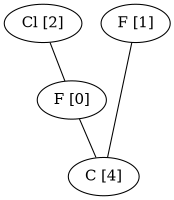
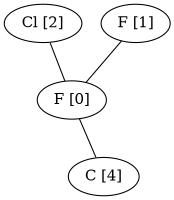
  graph {
    n1 [label="F [0]"]
    n2 [label="C [4]"]
    n3 [label="F [1]"]
    n4 [label="Cl [2]"]
    n1 -- n2
-   n3 -- n2
+   n3 -- n1
    n4 -- n1
  }
